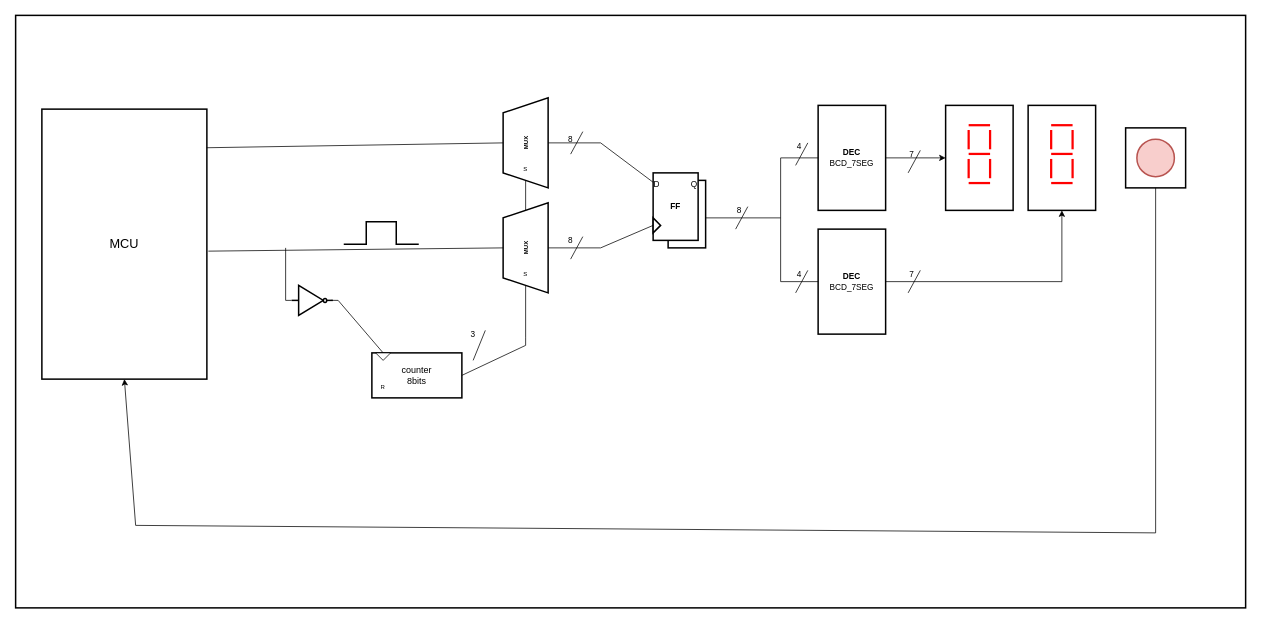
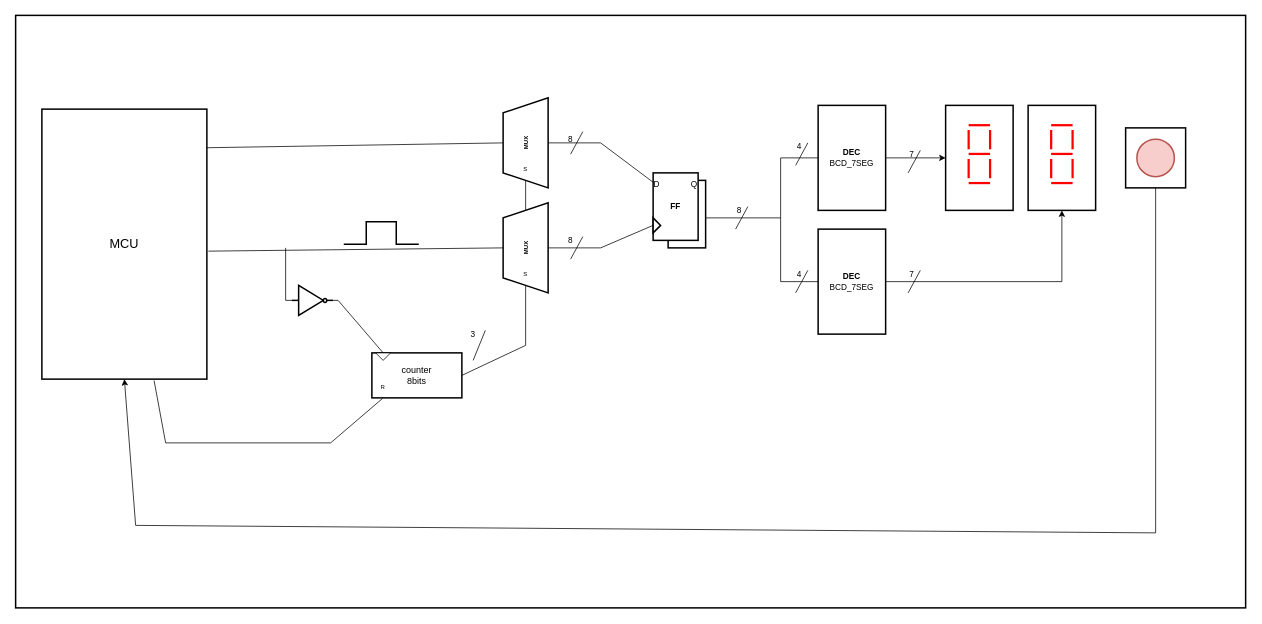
  <mxCell id="0" />
  <mxCell id="1" parent="0" />
  <mxCell id="2" value="" style="rounded=0;whiteSpace=wrap;html=1;fontSize=11;strokeWidth=2;" vertex="1" parent="1"><mxGeometry x="20" width="1640" height="790" as="geometry" y="20" /></mxCell>
  <mxCell id="3" value="&lt;font style=&quot;font-size: 17px;&quot;&gt;MCU&lt;/font&gt;" style="rounded=0;whiteSpace=wrap;html=1;strokeWidth=2;" vertex="1" parent="1"><mxGeometry x="55" y="145" width="220" height="360" as="geometry" /></mxCell>
  <mxCell id="4" value="" style="group;strokeWidth=1;" vertex="1" connectable="0" parent="1"><mxGeometry x="480" y="470" width="135" height="70" as="geometry" /></mxCell>
  <mxCell id="5" value="counter&lt;br&gt;8bits" style="rounded=0;whiteSpace=wrap;html=1;strokeWidth=2;" vertex="1" parent="4"><mxGeometry x="15" width="120" height="60" as="geometry" /></mxCell>
  <mxCell id="6" value="" style="triangle;whiteSpace=wrap;html=1;rotation=90;" vertex="1" parent="4"><mxGeometry x="25" y="-5" width="10" height="20" as="geometry" /></mxCell>
  <mxCell id="7" value="&lt;font style=&quot;font-size: 8px;&quot;&gt;R&lt;/font&gt;" style="text;html=1;strokeColor=none;fillColor=none;align=center;verticalAlign=middle;whiteSpace=wrap;rounded=0;" vertex="1" parent="4"><mxGeometry x="25" y="40" width="10" height="10" as="geometry" /></mxCell>
  <mxCell id="8" value="" style="verticalLabelPosition=bottom;shadow=0;dashed=0;align=center;html=1;verticalAlign=top;shape=mxgraph.electrical.logic_gates.inverter_2;fontSize=8;strokeWidth=2;rotation=0;" vertex="1" parent="1"><mxGeometry x="388" y="380" width="55" height="40" as="geometry" /></mxCell>
  <mxCell id="9" value="" style="endArrow=none;html=1;rounded=0;fontSize=8;entryX=0.953;entryY=0.499;entryDx=0;entryDy=0;entryPerimeter=0;exitX=0;exitY=0.5;exitDx=0;exitDy=0;" edge="1" parent="1" source="6" target="8"><mxGeometry width="50" height="50" relative="1" as="geometry"><mxPoint x="390" y="440" as="sourcePoint" /><mxPoint x="440" y="390" as="targetPoint" /><Array as="points"><mxPoint x="450" y="400" /></Array></mxGeometry></mxCell>
  <mxCell id="10" value="" style="group;rotation=-180;textDirection=ltr;" vertex="1" connectable="0" parent="1"><mxGeometry x="670" y="130" width="60" height="120" as="geometry" /></mxCell>
  <mxCell id="11" value="&lt;b&gt;MUX&lt;/b&gt;" style="shape=trapezoid;perimeter=trapezoidPerimeter;whiteSpace=wrap;html=1;fixedSize=1;fontSize=8;strokeWidth=2;rotation=-90;" vertex="1" parent="10"><mxGeometry x="-30" y="30" width="120" height="60" as="geometry" /></mxCell>
  <mxCell id="12" value="S" style="text;html=1;strokeColor=none;fillColor=none;align=center;verticalAlign=middle;whiteSpace=wrap;rounded=0;fontSize=8;" vertex="1" parent="10"><mxGeometry x="25" y="90" width="10" height="10" as="geometry" /></mxCell>
  <mxCell id="13" value="" style="group" vertex="1" connectable="0" parent="1"><mxGeometry x="870" y="230" width="70" height="100" as="geometry" /></mxCell>
  <mxCell id="14" value="" style="rounded=0;whiteSpace=wrap;html=1;fontSize=8;strokeWidth=2;" vertex="1" parent="13"><mxGeometry x="20" y="10" width="50" height="90" as="geometry" /></mxCell>
  <mxCell id="15" value="" style="rounded=0;whiteSpace=wrap;html=1;fontSize=8;strokeWidth=2;" vertex="1" parent="13"><mxGeometry width="60" height="90" as="geometry" /></mxCell>
  <mxCell id="16" value="" style="triangle;whiteSpace=wrap;html=1;fontSize=8;strokeWidth=2;" vertex="1" parent="13"><mxGeometry y="60" width="10" height="20" as="geometry" /></mxCell>
  <mxCell id="17" value="&lt;font style=&quot;font-size: 11px;&quot;&gt;D&lt;/font&gt;" style="text;html=1;strokeColor=none;fillColor=none;align=center;verticalAlign=middle;whiteSpace=wrap;rounded=0;fontSize=8;" vertex="1" parent="13"><mxGeometry y="10" width="10" height="10" as="geometry" /></mxCell>
  <mxCell id="18" value="&lt;font style=&quot;font-size: 11px;&quot;&gt;Q&lt;/font&gt;" style="text;html=1;strokeColor=none;fillColor=none;align=center;verticalAlign=middle;whiteSpace=wrap;rounded=0;fontSize=8;" vertex="1" parent="13"><mxGeometry x="50" y="10" width="10" height="10" as="geometry" /></mxCell>
  <mxCell id="19" value="&lt;b&gt;FF&lt;br&gt;&lt;/b&gt;" style="text;html=1;strokeColor=none;fillColor=none;align=center;verticalAlign=middle;whiteSpace=wrap;rounded=0;fontSize=11;" vertex="1" parent="13"><mxGeometry y="30" width="60" height="30" as="geometry" /></mxCell>
  <mxCell id="20" value="" style="endArrow=none;html=1;rounded=0;fontSize=11;entryX=1;entryY=0.5;entryDx=0;entryDy=0;exitX=0;exitY=0.5;exitDx=0;exitDy=0;" edge="1" parent="1" source="11" target="5"><mxGeometry width="50" height="50" relative="1" as="geometry"><mxPoint x="830" y="200" as="sourcePoint" /><mxPoint x="880" y="150" as="targetPoint" /><Array as="points"><mxPoint x="700" y="450" /><mxPoint x="700" y="460" /></Array></mxGeometry></mxCell>
  <mxCell id="21" value="" style="group;rotation=-180;textDirection=ltr;" vertex="1" connectable="0" parent="1"><mxGeometry x="670" y="270" width="60" height="120" as="geometry" /></mxCell>
  <mxCell id="22" value="&lt;b&gt;MUX&lt;/b&gt;" style="shape=trapezoid;perimeter=trapezoidPerimeter;whiteSpace=wrap;html=1;fixedSize=1;fontSize=8;strokeWidth=2;rotation=-90;" vertex="1" parent="21"><mxGeometry x="-30" y="30" width="120" height="60" as="geometry" /></mxCell>
  <mxCell id="23" value="S" style="text;html=1;strokeColor=none;fillColor=none;align=center;verticalAlign=middle;whiteSpace=wrap;rounded=0;fontSize=8;" vertex="1" parent="21"><mxGeometry x="25" y="90" width="10" height="10" as="geometry" /></mxCell>
  <mxCell id="24" value="" style="endArrow=none;html=1;rounded=0;fontSize=11;exitX=0.5;exitY=1;exitDx=0;exitDy=0;entryX=0;entryY=0.25;entryDx=0;entryDy=0;" edge="1" parent="1" source="11" target="17"><mxGeometry width="50" height="50" relative="1" as="geometry"><mxPoint x="830" y="380" as="sourcePoint" /><mxPoint x="880" y="330" as="targetPoint" /><Array as="points"><mxPoint x="800" y="190" /></Array></mxGeometry></mxCell>
  <mxCell id="25" value="" style="endArrow=none;html=1;rounded=0;fontSize=11;exitX=0.5;exitY=1;exitDx=0;exitDy=0;entryX=0;entryY=0.5;entryDx=0;entryDy=0;" edge="1" parent="1" source="22" target="16"><mxGeometry width="50" height="50" relative="1" as="geometry"><mxPoint x="830" y="380" as="sourcePoint" /><mxPoint x="880" y="330" as="targetPoint" /><Array as="points"><mxPoint x="800" y="330" /></Array></mxGeometry></mxCell>
  <mxCell id="26" value="" style="endArrow=none;html=1;rounded=0;fontSize=11;entryX=0;entryY=0.5;entryDx=0;entryDy=0;entryPerimeter=0;" edge="1" parent="1" target="8"><mxGeometry width="50" height="50" relative="1" as="geometry"><mxPoint x="380" y="330" as="sourcePoint" /><mxPoint x="440" y="330" as="targetPoint" /><Array as="points"><mxPoint x="380" y="400" /></Array></mxGeometry></mxCell>
  <mxCell id="27" value="" style="endArrow=none;html=1;rounded=0;fontSize=11;entryX=0.5;entryY=0;entryDx=0;entryDy=0;exitX=1.009;exitY=0.526;exitDx=0;exitDy=0;exitPerimeter=0;" edge="1" parent="1" source="3" target="22"><mxGeometry width="50" height="50" relative="1" as="geometry"><mxPoint x="390" y="380" as="sourcePoint" /><mxPoint x="440" y="330" as="targetPoint" /></mxGeometry></mxCell>
  <mxCell id="28" value="" style="endArrow=none;html=1;rounded=0;fontSize=11;entryX=0.5;entryY=0;entryDx=0;entryDy=0;exitX=0.999;exitY=0.143;exitDx=0;exitDy=0;exitPerimeter=0;" edge="1" parent="1" source="3" target="11"><mxGeometry width="50" height="50" relative="1" as="geometry"><mxPoint x="390" y="380" as="sourcePoint" /><mxPoint x="440" y="330" as="targetPoint" /></mxGeometry></mxCell>
+ <mxCell id="29" value="" style="endArrow=none;html=1;rounded=0;fontSize=11;entryX=0.118;entryY=1.014;entryDx=0;entryDy=0;entryPerimeter=0;exitX=0.68;exitY=1.005;exitDx=0;exitDy=0;exitPerimeter=0;" edge="1" parent="1" source="3" target="5"><mxGeometry width="50" height="50" relative="1" as="geometry"><mxPoint x="385" y="580" as="sourcePoint" /><mxPoint x="435" y="530" as="targetPoint" /><Array as="points"><mxPoint x="220" y="590" /><mxPoint x="440" y="590" /></Array></mxGeometry></mxCell>
  <mxCell id="30" value="" style="group" vertex="1" connectable="0" parent="1"><mxGeometry x="1500" y="170" width="80" height="80" as="geometry" /></mxCell>
  <mxCell id="31" value="" style="whiteSpace=wrap;html=1;aspect=fixed;fontSize=11;strokeWidth=2;" vertex="1" parent="30"><mxGeometry width="80" height="80" as="geometry" /></mxCell>
  <mxCell id="32" value="" style="ellipse;whiteSpace=wrap;html=1;aspect=fixed;fontSize=11;strokeWidth=2;fillColor=#f8cecc;strokeColor=#b85450;" vertex="1" parent="30"><mxGeometry x="15" y="15" width="50" height="50" as="geometry" /></mxCell>
  <mxCell id="33" value="" style="endArrow=none;html=1;rounded=0;fontSize=11;" edge="1" parent="1"><mxGeometry width="50" height="50" relative="1" as="geometry"><mxPoint x="646.25" y="440" as="sourcePoint" /><mxPoint x="630" y="480" as="targetPoint" /></mxGeometry></mxCell>
  <mxCell id="34" value="" style="endArrow=none;html=1;rounded=0;fontSize=11;" edge="1" parent="1"><mxGeometry width="50" height="50" relative="1" as="geometry"><mxPoint x="776.25" y="175" as="sourcePoint" /><mxPoint x="760" y="205" as="targetPoint" /></mxGeometry></mxCell>
  <mxCell id="35" value="" style="endArrow=none;html=1;rounded=0;fontSize=11;" edge="1" parent="1"><mxGeometry width="50" height="50" relative="1" as="geometry"><mxPoint x="776.25" y="315" as="sourcePoint" /><mxPoint x="760" y="345" as="targetPoint" /></mxGeometry></mxCell>
  <mxCell id="36" value="3" style="text;html=1;strokeColor=none;fillColor=none;align=center;verticalAlign=middle;whiteSpace=wrap;rounded=0;fontSize=11;" vertex="1" parent="1"><mxGeometry x="600" y="430" width="60" height="30" as="geometry" /></mxCell>
  <mxCell id="37" value="8" style="text;html=1;strokeColor=none;fillColor=none;align=center;verticalAlign=middle;whiteSpace=wrap;rounded=0;fontSize=11;" vertex="1" parent="1"><mxGeometry x="730" y="170" width="60" height="30" as="geometry" /></mxCell>
  <mxCell id="38" value="8" style="text;html=1;strokeColor=none;fillColor=none;align=center;verticalAlign=middle;whiteSpace=wrap;rounded=0;fontSize=11;" vertex="1" parent="1"><mxGeometry x="750" y="312.5" width="20" height="15" as="geometry" /></mxCell>
  <mxCell id="39" value="" style="edgeStyle=orthogonalEdgeStyle;rounded=0;orthogonalLoop=1;jettySize=auto;html=1;fontSize=11;strokeColor=#000000;strokeWidth=1;" edge="1" parent="1" source="40" target="65"><mxGeometry relative="1" as="geometry" /></mxCell>
  <mxCell id="40" value="&lt;b&gt;DEC&lt;br&gt;&lt;/b&gt;BCD_7SEG" style="rounded=0;whiteSpace=wrap;html=1;fontSize=11;strokeWidth=2;" vertex="1" parent="1"><mxGeometry x="1090" y="140" width="90" height="140" as="geometry" /></mxCell>
  <mxCell id="41" value="" style="edgeStyle=orthogonalEdgeStyle;rounded=0;orthogonalLoop=1;jettySize=auto;html=1;fontSize=11;strokeColor=#000000;strokeWidth=1;" edge="1" parent="1" source="42" target="54"><mxGeometry relative="1" as="geometry" /></mxCell>
  <mxCell id="42" value="&lt;b&gt;DEC&lt;br&gt;&lt;/b&gt;BCD_7SEG" style="rounded=0;whiteSpace=wrap;html=1;fontSize=11;strokeWidth=2;" vertex="1" parent="1"><mxGeometry x="1090" y="305" width="90" height="140" as="geometry" /></mxCell>
  <mxCell id="43" value="" style="endArrow=none;html=1;rounded=0;fontSize=11;entryX=0;entryY=0.5;entryDx=0;entryDy=0;exitX=0;exitY=0.5;exitDx=0;exitDy=0;" edge="1" parent="1" source="42" target="40"><mxGeometry width="50" height="50" relative="1" as="geometry"><mxPoint x="940" y="310" as="sourcePoint" /><mxPoint x="990" y="260" as="targetPoint" /><Array as="points"><mxPoint x="1040" y="375" /><mxPoint x="1040" y="210" /></Array></mxGeometry></mxCell>
  <mxCell id="44" value="" style="endArrow=none;html=1;rounded=0;fontSize=11;" edge="1" parent="1"><mxGeometry width="50" height="50" relative="1" as="geometry"><mxPoint x="940" y="290" as="sourcePoint" /><mxPoint x="1040" y="290" as="targetPoint" /></mxGeometry></mxCell>
  <mxCell id="45" value="8" style="text;html=1;strokeColor=none;fillColor=none;align=center;verticalAlign=middle;whiteSpace=wrap;rounded=0;fontSize=11;" vertex="1" parent="1"><mxGeometry x="980" y="265" width="10" height="30" as="geometry" /></mxCell>
  <mxCell id="46" value="" style="endArrow=none;html=1;rounded=0;fontSize=11;" edge="1" parent="1"><mxGeometry width="50" height="50" relative="1" as="geometry"><mxPoint x="996.25" y="275" as="sourcePoint" /><mxPoint x="980" y="305" as="targetPoint" /></mxGeometry></mxCell>
  <mxCell id="47" value="" style="group" vertex="1" connectable="0" parent="1"><mxGeometry x="1060" y="180" width="16.25" height="40" as="geometry" /></mxCell>
  <mxCell id="48" value="4" style="text;html=1;strokeColor=none;fillColor=none;align=center;verticalAlign=middle;whiteSpace=wrap;rounded=0;fontSize=11;" vertex="1" parent="47"><mxGeometry width="10" height="30" as="geometry" /></mxCell>
  <mxCell id="49" value="" style="endArrow=none;html=1;rounded=0;fontSize=11;" edge="1" parent="47"><mxGeometry width="50" height="50" relative="1" as="geometry"><mxPoint x="16.25" y="10" as="sourcePoint" /><mxPoint y="40" as="targetPoint" /></mxGeometry></mxCell>
  <mxCell id="50" value="" style="group" vertex="1" connectable="0" parent="1"><mxGeometry x="1060" y="350" width="16.25" height="40" as="geometry" /></mxCell>
  <mxCell id="51" value="4" style="text;html=1;strokeColor=none;fillColor=none;align=center;verticalAlign=middle;whiteSpace=wrap;rounded=0;fontSize=11;" vertex="1" parent="50"><mxGeometry width="10" height="30" as="geometry" /></mxCell>
  <mxCell id="52" value="" style="endArrow=none;html=1;rounded=0;fontSize=11;" edge="1" parent="50"><mxGeometry width="50" height="50" relative="1" as="geometry"><mxPoint x="16.25" y="10" as="sourcePoint" /><mxPoint y="40" as="targetPoint" /></mxGeometry></mxCell>
  <mxCell id="53" value="" style="group" vertex="1" connectable="0" parent="1"><mxGeometry x="1370" y="140" width="90" height="140" as="geometry" /></mxCell>
  <mxCell id="54" value="" style="rounded=0;whiteSpace=wrap;html=1;fontSize=11;strokeWidth=2;" vertex="1" parent="53"><mxGeometry width="90" height="140" as="geometry" /></mxCell>
  <mxCell id="55" value="" style="group" vertex="1" connectable="0" parent="53"><mxGeometry x="20" y="20" width="50" height="90" as="geometry" /></mxCell>
  <mxCell id="56" value="" style="group" vertex="1" connectable="0" parent="55"><mxGeometry x="10.714" y="6.429" width="28.571" height="77.143" as="geometry" /></mxCell>
  <mxCell id="57" value="" style="endArrow=none;html=1;rounded=0;fontSize=11;strokeWidth=3;strokeColor=#FF0000;" edge="1" parent="56"><mxGeometry width="50" height="50" relative="1" as="geometry"><mxPoint as="sourcePoint" /><mxPoint x="28.571" as="targetPoint" /></mxGeometry></mxCell>
  <mxCell id="58" value="" style="endArrow=none;html=1;rounded=0;fontSize=11;strokeWidth=3;strokeColor=#FF0000;" edge="1" parent="56"><mxGeometry width="50" height="50" relative="1" as="geometry"><mxPoint y="6.429" as="sourcePoint" /><mxPoint y="32.143" as="targetPoint" /></mxGeometry></mxCell>
  <mxCell id="59" value="" style="endArrow=none;html=1;rounded=0;fontSize=11;strokeWidth=3;strokeColor=#FF0000;" edge="1" parent="56"><mxGeometry width="50" height="50" relative="1" as="geometry"><mxPoint y="38.314" as="sourcePoint" /><mxPoint x="28.571" y="38.314" as="targetPoint" /></mxGeometry></mxCell>
  <mxCell id="60" value="" style="endArrow=none;html=1;rounded=0;fontSize=11;strokeWidth=3;strokeColor=#FF0000;" edge="1" parent="56"><mxGeometry width="50" height="50" relative="1" as="geometry"><mxPoint y="45" as="sourcePoint" /><mxPoint y="70.714" as="targetPoint" /></mxGeometry></mxCell>
  <mxCell id="61" value="" style="endArrow=none;html=1;rounded=0;fontSize=11;strokeWidth=3;strokeColor=#FF0000;" edge="1" parent="56"><mxGeometry width="50" height="50" relative="1" as="geometry"><mxPoint x="28.571" y="6.429" as="sourcePoint" /><mxPoint x="28.571" y="32.143" as="targetPoint" /></mxGeometry></mxCell>
  <mxCell id="62" value="" style="endArrow=none;html=1;rounded=0;fontSize=11;strokeWidth=3;strokeColor=#FF0000;" edge="1" parent="56"><mxGeometry width="50" height="50" relative="1" as="geometry"><mxPoint x="28.571" y="45" as="sourcePoint" /><mxPoint x="28.571" y="70.714" as="targetPoint" /></mxGeometry></mxCell>
  <mxCell id="63" value="" style="endArrow=none;html=1;rounded=0;fontSize=11;strokeWidth=3;strokeColor=#FF0000;" edge="1" parent="56"><mxGeometry width="50" height="50" relative="1" as="geometry"><mxPoint y="77.143" as="sourcePoint" /><mxPoint x="28.571" y="77.143" as="targetPoint" /></mxGeometry></mxCell>
  <mxCell id="64" value="" style="group" vertex="1" connectable="0" parent="1"><mxGeometry x="1260" y="140" width="90" height="140" as="geometry" /></mxCell>
  <mxCell id="65" value="" style="rounded=0;whiteSpace=wrap;html=1;fontSize=11;strokeWidth=2;" vertex="1" parent="64"><mxGeometry width="90" height="140" as="geometry" /></mxCell>
  <mxCell id="66" value="" style="group" vertex="1" connectable="0" parent="64"><mxGeometry x="20" y="20" width="50" height="90" as="geometry" /></mxCell>
  <mxCell id="67" value="" style="group" vertex="1" connectable="0" parent="66"><mxGeometry x="10.714" y="6.429" width="28.571" height="77.143" as="geometry" /></mxCell>
  <mxCell id="68" value="" style="endArrow=none;html=1;rounded=0;fontSize=11;strokeWidth=3;strokeColor=#FF0000;" edge="1" parent="67"><mxGeometry width="50" height="50" relative="1" as="geometry"><mxPoint as="sourcePoint" /><mxPoint x="28.571" as="targetPoint" /></mxGeometry></mxCell>
  <mxCell id="69" value="" style="endArrow=none;html=1;rounded=0;fontSize=11;strokeWidth=3;strokeColor=#FF0000;" edge="1" parent="67"><mxGeometry width="50" height="50" relative="1" as="geometry"><mxPoint y="6.429" as="sourcePoint" /><mxPoint y="32.143" as="targetPoint" /></mxGeometry></mxCell>
  <mxCell id="70" value="" style="endArrow=none;html=1;rounded=0;fontSize=11;strokeWidth=3;strokeColor=#FF0000;" edge="1" parent="67"><mxGeometry width="50" height="50" relative="1" as="geometry"><mxPoint y="38.314" as="sourcePoint" /><mxPoint x="28.571" y="38.314" as="targetPoint" /></mxGeometry></mxCell>
  <mxCell id="71" value="" style="endArrow=none;html=1;rounded=0;fontSize=11;strokeWidth=3;strokeColor=#FF0000;" edge="1" parent="67"><mxGeometry width="50" height="50" relative="1" as="geometry"><mxPoint y="45" as="sourcePoint" /><mxPoint y="70.714" as="targetPoint" /></mxGeometry></mxCell>
  <mxCell id="72" value="" style="endArrow=none;html=1;rounded=0;fontSize=11;strokeWidth=3;strokeColor=#FF0000;" edge="1" parent="67"><mxGeometry width="50" height="50" relative="1" as="geometry"><mxPoint x="28.571" y="6.429" as="sourcePoint" /><mxPoint x="28.571" y="32.143" as="targetPoint" /></mxGeometry></mxCell>
  <mxCell id="73" value="" style="endArrow=none;html=1;rounded=0;fontSize=11;strokeWidth=3;strokeColor=#FF0000;" edge="1" parent="67"><mxGeometry width="50" height="50" relative="1" as="geometry"><mxPoint x="28.571" y="45" as="sourcePoint" /><mxPoint x="28.571" y="70.714" as="targetPoint" /></mxGeometry></mxCell>
  <mxCell id="74" value="" style="endArrow=none;html=1;rounded=0;fontSize=11;strokeWidth=3;strokeColor=#FF0000;" edge="1" parent="67"><mxGeometry width="50" height="50" relative="1" as="geometry"><mxPoint y="77.143" as="sourcePoint" /><mxPoint x="28.571" y="77.143" as="targetPoint" /></mxGeometry></mxCell>
  <mxCell id="75" value="" style="group" vertex="1" connectable="0" parent="1"><mxGeometry x="1210" y="190" width="16.25" height="40" as="geometry" /></mxCell>
  <mxCell id="76" value="7" style="text;html=1;strokeColor=none;fillColor=none;align=center;verticalAlign=middle;whiteSpace=wrap;rounded=0;fontSize=11;" vertex="1" parent="75"><mxGeometry width="10" height="30" as="geometry" /></mxCell>
  <mxCell id="77" value="" style="endArrow=none;html=1;rounded=0;fontSize=11;" edge="1" parent="75"><mxGeometry width="50" height="50" relative="1" as="geometry"><mxPoint x="16.25" y="10" as="sourcePoint" /><mxPoint y="40" as="targetPoint" /></mxGeometry></mxCell>
  <mxCell id="78" value="" style="group" vertex="1" connectable="0" parent="1"><mxGeometry x="1210" y="350" width="16.25" height="40" as="geometry" /></mxCell>
  <mxCell id="79" value="7" style="text;html=1;strokeColor=none;fillColor=none;align=center;verticalAlign=middle;whiteSpace=wrap;rounded=0;fontSize=11;" vertex="1" parent="78"><mxGeometry width="10" height="30" as="geometry" /></mxCell>
  <mxCell id="80" value="" style="endArrow=none;html=1;rounded=0;fontSize=11;" edge="1" parent="78"><mxGeometry width="50" height="50" relative="1" as="geometry"><mxPoint x="16.25" y="10" as="sourcePoint" /><mxPoint y="40" as="targetPoint" /></mxGeometry></mxCell>
  <mxCell id="81" value="" style="endArrow=classic;html=1;rounded=0;fontSize=11;strokeColor=#000000;strokeWidth=1;exitX=0.5;exitY=1;exitDx=0;exitDy=0;entryX=0.5;entryY=1;entryDx=0;entryDy=0;" edge="1" parent="1" source="31" target="3"><mxGeometry width="50" height="50" relative="1" as="geometry"><mxPoint x="800" y="160" as="sourcePoint" /><mxPoint x="850" y="110" as="targetPoint" /><Array as="points"><mxPoint x="1540" y="710" /><mxPoint x="180" y="700" /></Array></mxGeometry></mxCell>
  <mxCell id="82" value="" style="endArrow=none;html=1;rounded=0;fontSize=11;strokeColor=#000000;strokeWidth=2;" edge="1" parent="1"><mxGeometry width="50" height="50" relative="1" as="geometry"><mxPoint x="457.5" y="325" as="sourcePoint" /><mxPoint x="557.5" y="325" as="targetPoint" /><Array as="points"><mxPoint x="487.5" y="325" /><mxPoint x="487.5" y="295" /><mxPoint x="527.5" y="295" /><mxPoint x="527.5" y="325" /></Array></mxGeometry></mxCell>
